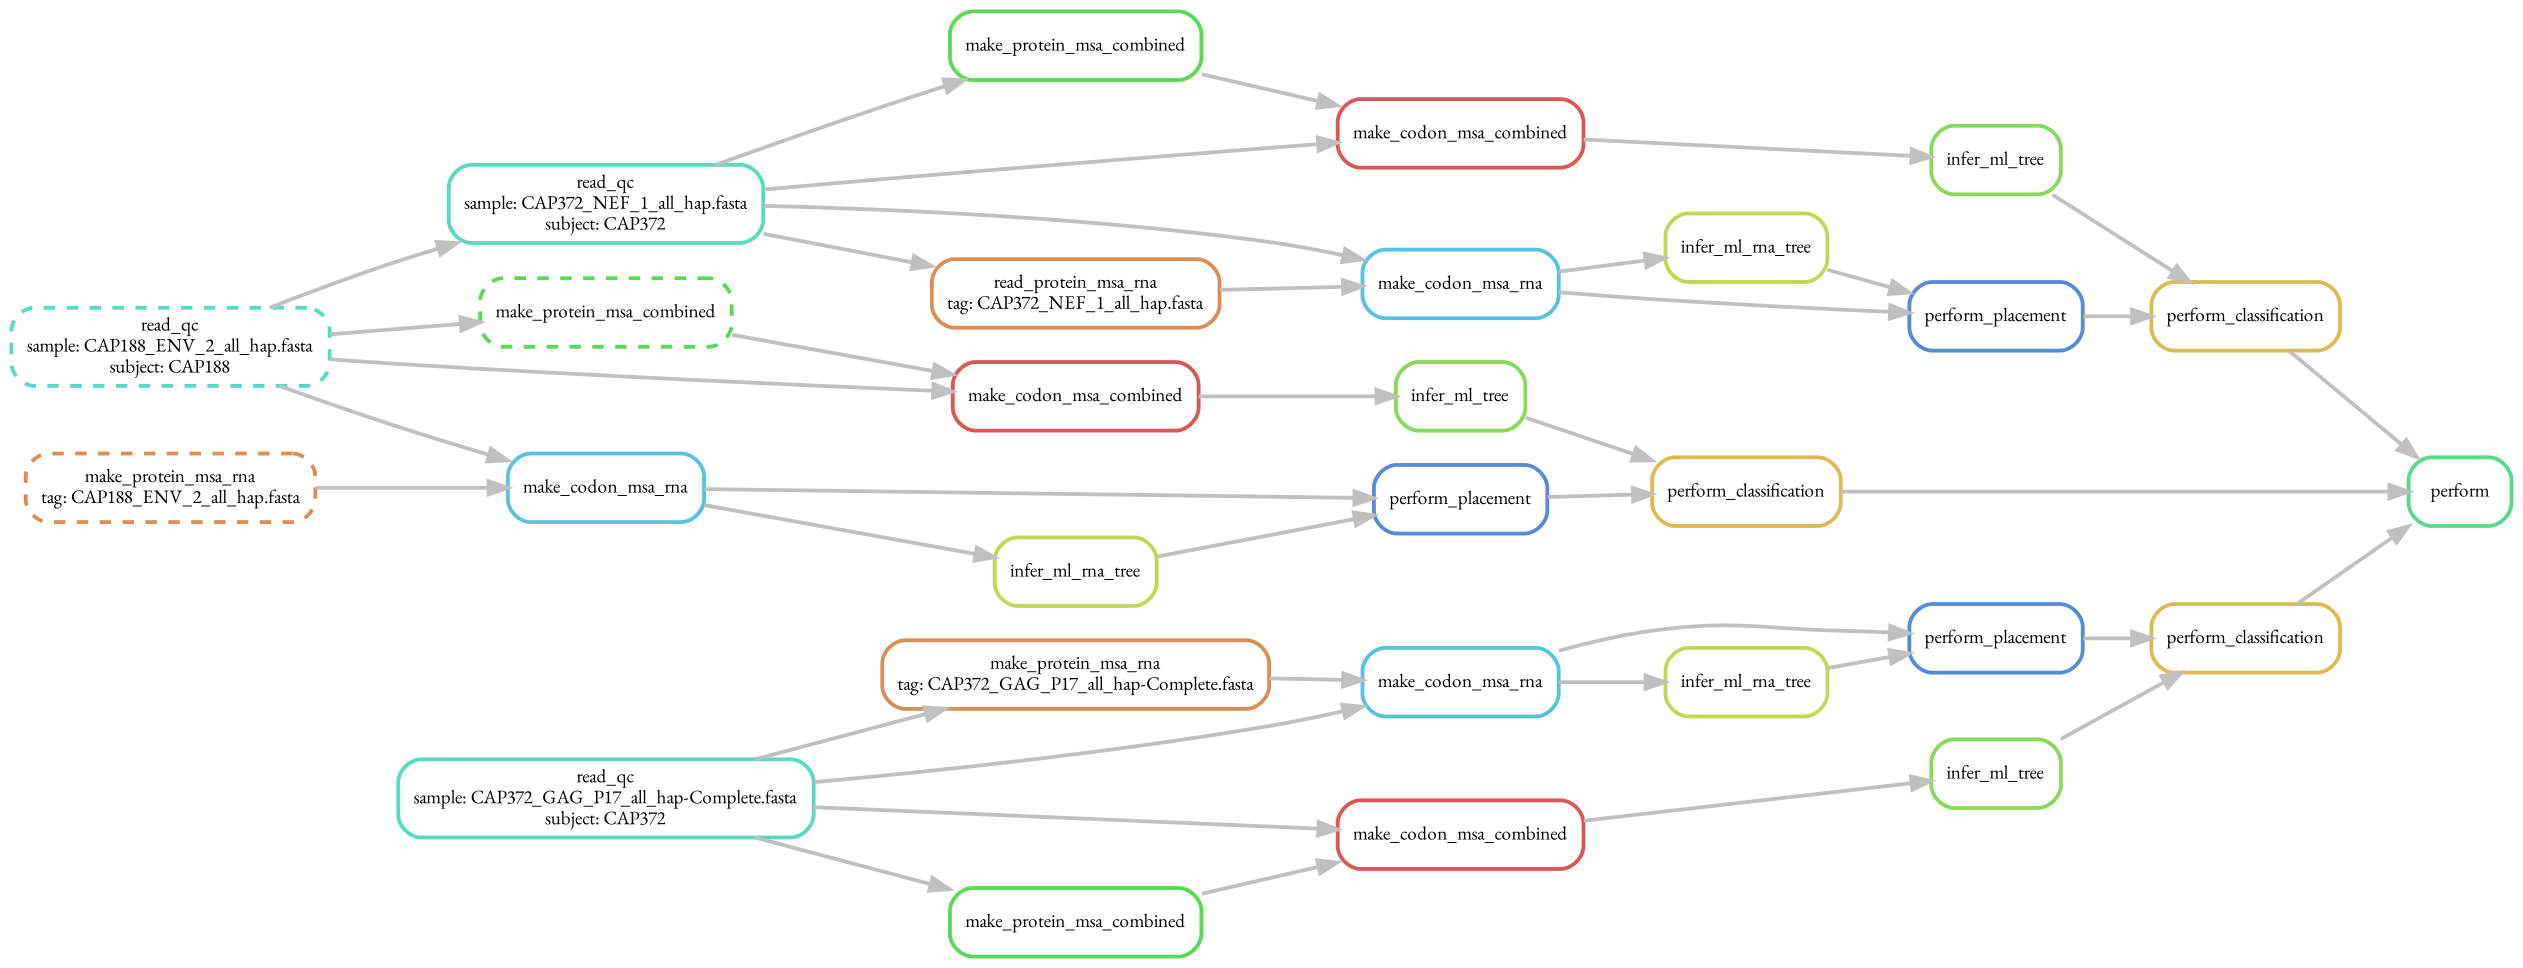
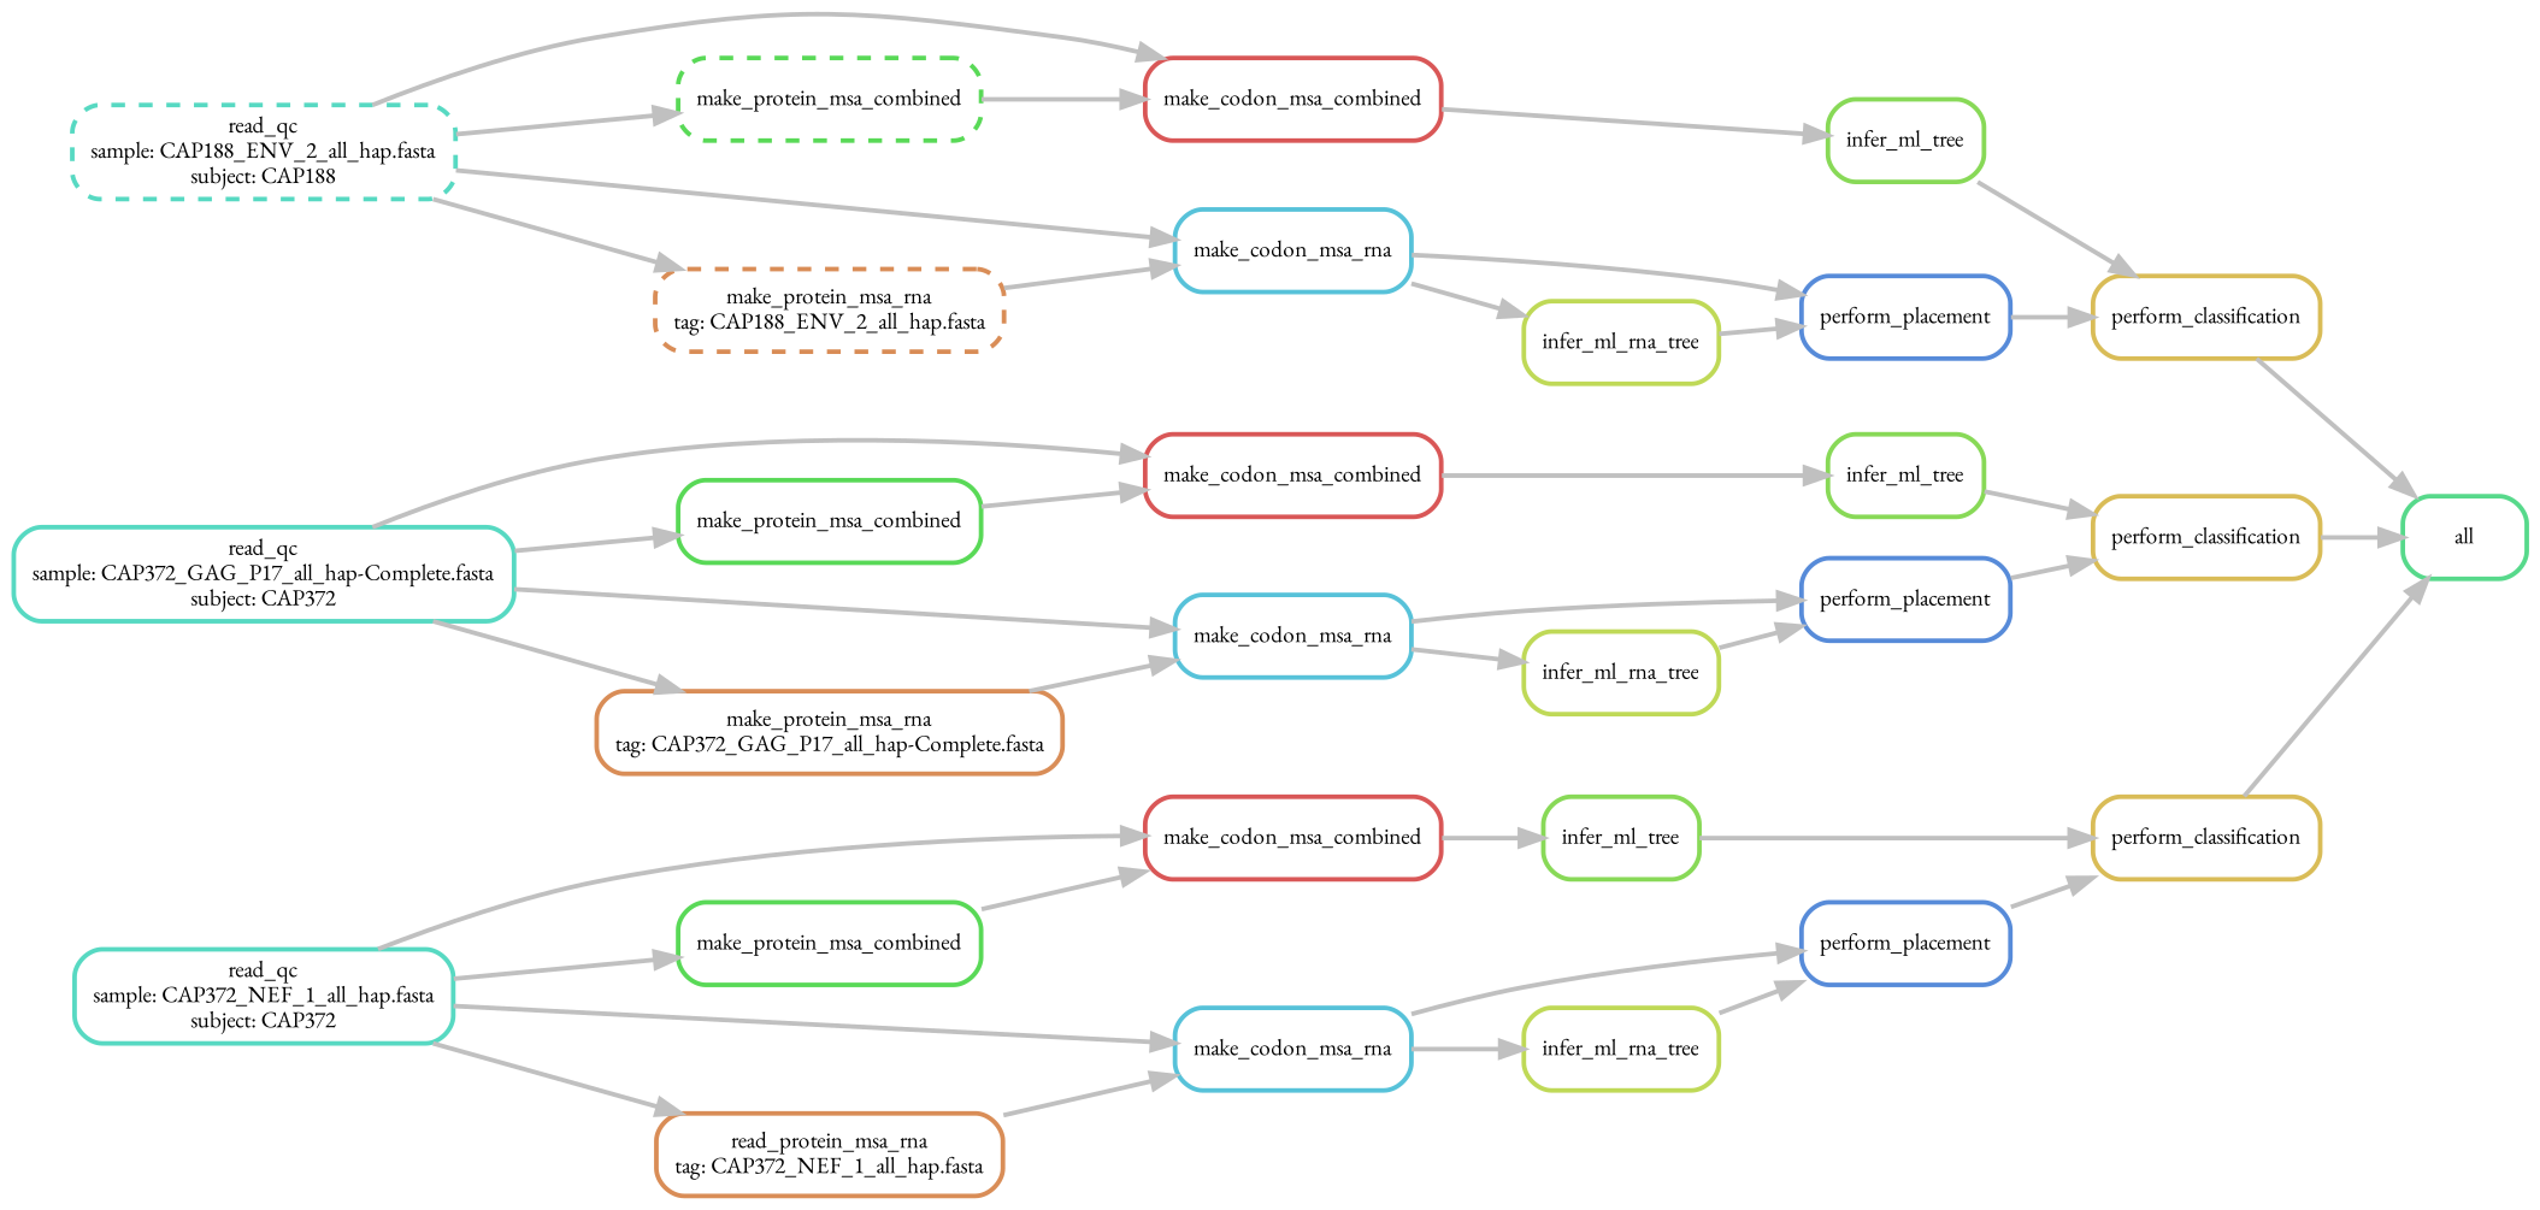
  digraph {
    bgcolor=white
    fontname="EB Garamond"
    rankdir=LR
    node [color="0.13 0.6 0.85" fontname="EB Garamond" fontsize=10 penwidth=2 shape=box style=rounded]
    edge [color=grey fontname="EB Garamond" penwidth=2]
-   n1 [color="0.40 0.6 0.85" label=perform]
+   n1 [color="0.40 0.6 0.85" label=all]
    n2 [label=perform_classification]
    n3 [color="0.27 0.6 0.85" label=infer_ml_tree]
    n4 [color="0.00 0.6 0.85" label=make_codon_msa_combined]
    n5 [color="0.33 0.6 0.85" label=make_protein_msa_combined style="rounded,dashed"]
    n6 [color="0.47 0.6 0.85" label="read_qc\nsample: CAP188_ENV_2_all_hap.fasta\nsubject: CAP188" style="rounded,dashed"]
    n7 [color="0.53 0.6 0.85" label=make_codon_msa_rna]
    n8 [color="0.07 0.6 0.85" label="make_protein_msa_rna\ntag: CAP188_ENV_2_all_hap.fasta" style="rounded,dashed"]
    n9 [color="0.60 0.6 0.85" label=perform_placement]
    n10 [color="0.20 0.6 0.85" label=infer_ml_rna_tree]
    n11 [label=perform_classification]
    n12 [color="0.27 0.6 0.85" label=infer_ml_tree]
    n13 [color="0.00 0.6 0.85" label=make_codon_msa_combined]
    n14 [color="0.33 0.6 0.85" label=make_protein_msa_combined]
    n15 [color="0.47 0.6 0.85" label="read_qc\nsample: CAP372_GAG_P17_all_hap-Complete.fasta\nsubject: CAP372"]
    n16 [color="0.53 0.6 0.85" label=make_codon_msa_rna]
    n17 [color="0.07 0.6 0.85" label="make_protein_msa_rna\ntag: CAP372_GAG_P17_all_hap-Complete.fasta"]
    n18 [color="0.60 0.6 0.85" label=perform_placement]
    n19 [color="0.20 0.6 0.85" label=infer_ml_rna_tree]
    n20 [label=perform_classification]
    n21 [color="0.27 0.6 0.85" label=infer_ml_tree]
    n22 [color="0.00 0.6 0.85" label=make_codon_msa_combined]
    n23 [color="0.33 0.6 0.85" label=make_protein_msa_combined]
    n24 [color="0.47 0.6 0.85" label="read_qc\nsample: CAP372_NEF_1_all_hap.fasta\nsubject: CAP372"]
    n25 [color="0.53 0.6 0.85" label=make_codon_msa_rna]
    n26 [color="0.07 0.6 0.85" label="read_protein_msa_rna\ntag: CAP372_NEF_1_all_hap.fasta"]
    n27 [color="0.60 0.6 0.85" label=perform_placement]
    n28 [color="0.20 0.6 0.85" label=infer_ml_rna_tree]
    n2 -> n1
    n3 -> n2
    n4 -> n3
    n5 -> n4
    n6 -> n4
    n6 -> n5
    n6 -> n7
-   n6 -> n24
+   n6 -> n8
    n7 -> n9
    n7 -> n10
    n8 -> n7
    n9 -> n2
    n10 -> n9
    n11 -> n1
    n12 -> n11
    n13 -> n12
    n14 -> n13
    n15 -> n13
    n15 -> n14
    n15 -> n16
    n15 -> n17
    n16 -> n18
    n16 -> n19
    n17 -> n16
    n18 -> n11
    n19 -> n18
    n20 -> n1
    n21 -> n20
    n22 -> n21
    n23 -> n22
    n24 -> n22
    n24 -> n23
    n24 -> n25
    n24 -> n26
    n25 -> n27
    n25 -> n28
    n26 -> n25
    n27 -> n20
    n28 -> n27
  }
